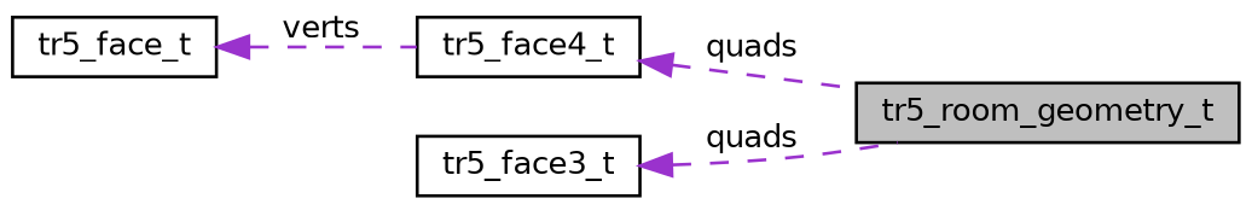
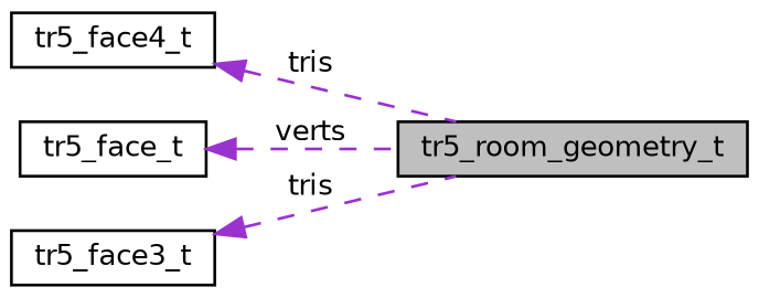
  digraph {
    rankdir=LR
    node [color=black fillcolor=white fontname=Helvetica fontsize=10 shape=record style=filled]
    edge [color=darkorchid3 dir=back fontname=Helvetica fontsize=10 labelfontname=Helvetica labelfontsize=10 style=dashed]
    n1 [fillcolor=grey75 fontcolor=black height=0.2 label=tr5_room_geometry_t width=0.4]
    n2 [height=0.2 label=tr5_face4_t width=0.4]
    n3 [height=0.2 label=tr5_face_t width=0.4]
    n4 [height=0.2 label=tr5_face3_t width=0.4]
-   n2 -> n1 [label=" quads"]
-   n3 -> n2 [label=" verts"]
-   n4 -> n1 [label=" quads"]
+   n2 -> n1 [label=" tris"]
+   n3 -> n1 [label=" verts"]
+   n4 -> n1 [label=" tris"]
  }
